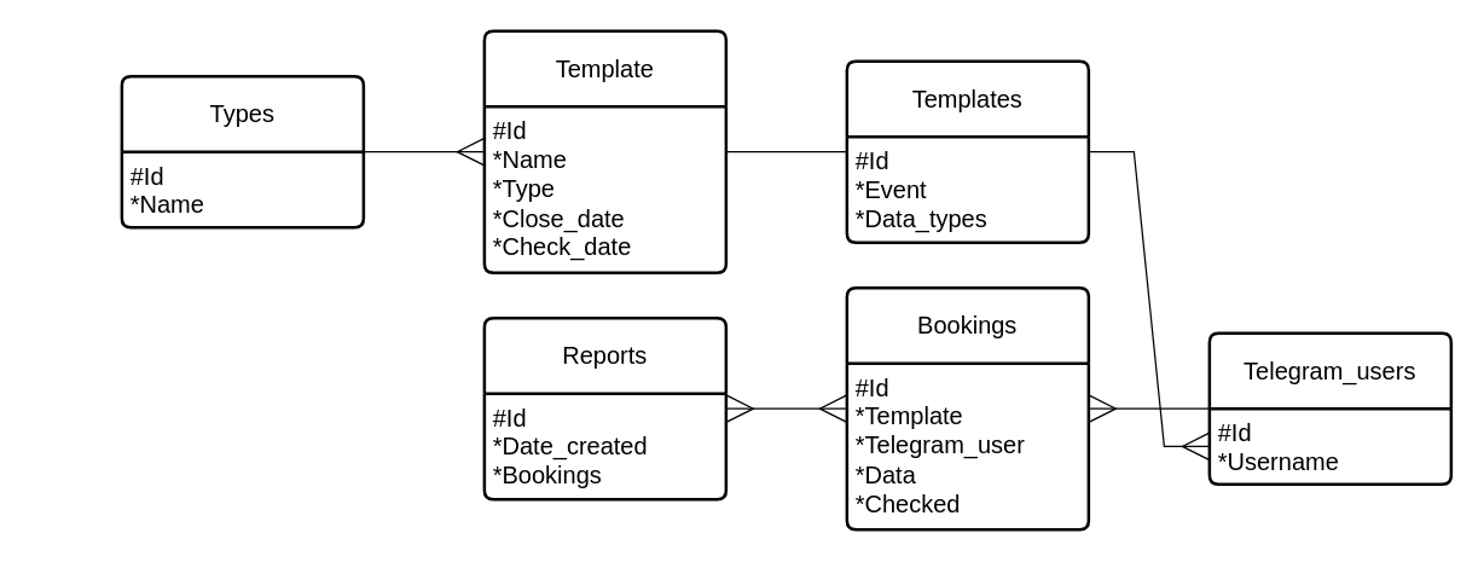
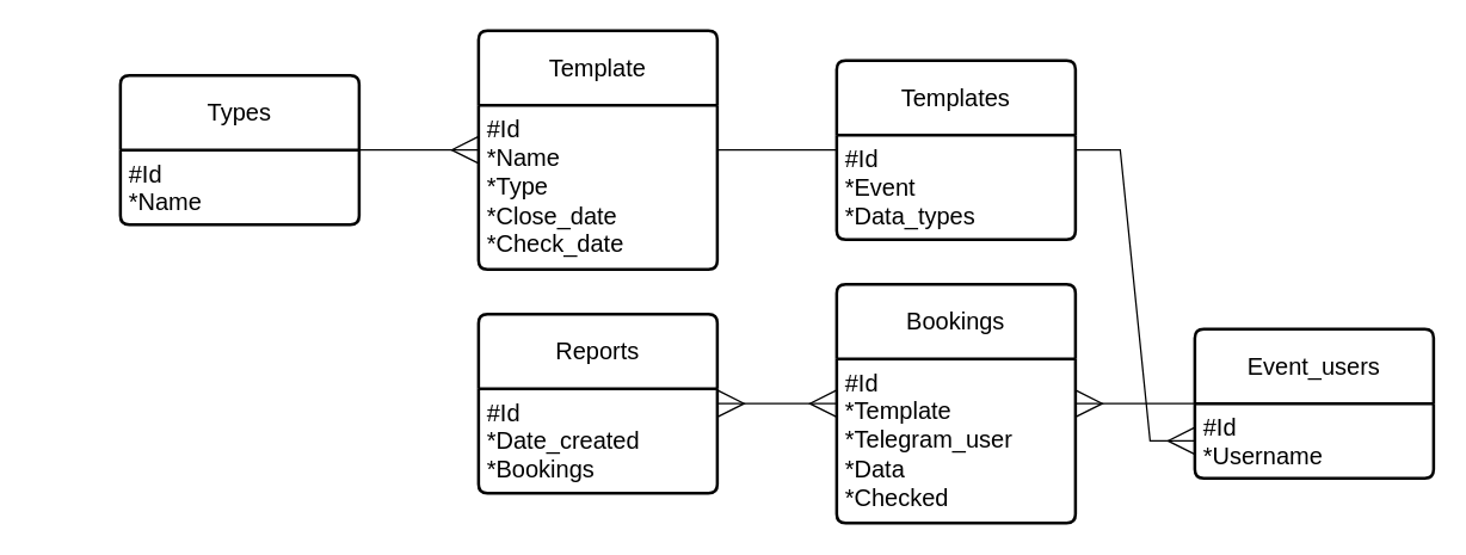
  <mxCell id="0" />
  <mxCell id="1" parent="0" />
  <mxCell id="2" value="Template" style="swimlane;childLayout=stackLayout;horizontal=1;startSize=50;horizontalStack=0;rounded=1;fontSize=16;fontStyle=0;strokeWidth=2;resizeParent=0;resizeLast=1;shadow=0;dashed=0;align=center;arcSize=4;whiteSpace=wrap;html=1;" parent="1" vertex="1"><mxGeometry x="320" y="20" width="160" height="160" as="geometry" /></mxCell>
  <mxCell id="3" value="#Id&lt;br&gt;*Name&lt;br&gt;*Type&lt;br&gt;*Close_date&lt;br&gt;*Check_date" style="align=left;strokeColor=none;fillColor=none;spacingLeft=4;fontSize=16;verticalAlign=top;resizable=0;rotatable=0;part=1;html=1;" parent="2" vertex="1"><mxGeometry y="50" width="160" height="110" as="geometry" /></mxCell>
  <mxCell id="4" value="Bookings" style="swimlane;childLayout=stackLayout;horizontal=1;startSize=50;horizontalStack=0;rounded=1;fontSize=16;fontStyle=0;strokeWidth=2;resizeParent=0;resizeLast=1;shadow=0;dashed=0;align=center;arcSize=4;whiteSpace=wrap;html=1;" parent="1" vertex="1"><mxGeometry x="560" y="190" width="160" height="160" as="geometry" /></mxCell>
  <mxCell id="5" value="#Id&lt;br&gt;*Template&lt;br&gt;*Telegram_user&lt;br&gt;*Data&lt;br&gt;*Checked" style="align=left;strokeColor=none;fillColor=none;spacingLeft=4;fontSize=16;verticalAlign=top;resizable=0;rotatable=0;part=1;html=1;" parent="4" vertex="1"><mxGeometry y="50" width="160" height="110" as="geometry" /></mxCell>
- <mxCell id="6" value="Telegram_users" style="swimlane;childLayout=stackLayout;horizontal=1;startSize=50;horizontalStack=0;rounded=1;fontSize=16;fontStyle=0;strokeWidth=2;resizeParent=0;resizeLast=1;shadow=0;dashed=0;align=center;arcSize=4;whiteSpace=wrap;html=1;" parent="1" vertex="1"><mxGeometry x="800" y="220" width="160" height="100" as="geometry" /></mxCell>
+ <mxCell id="6" value="Event_users" style="swimlane;childLayout=stackLayout;horizontal=1;startSize=50;horizontalStack=0;rounded=1;fontSize=16;fontStyle=0;strokeWidth=2;resizeParent=0;resizeLast=1;shadow=0;dashed=0;align=center;arcSize=4;whiteSpace=wrap;html=1;" parent="1" vertex="1"><mxGeometry x="800" y="220" width="160" height="100" as="geometry" /></mxCell>
  <mxCell id="7" value="#Id&lt;br&gt;*Username" style="align=left;strokeColor=none;fillColor=none;spacingLeft=4;fontSize=16;verticalAlign=top;resizable=0;rotatable=0;part=1;html=1;" parent="6" vertex="1"><mxGeometry y="50" width="160" height="50" as="geometry" /></mxCell>
  <mxCell id="8" value="" style="edgeStyle=entityRelationEdgeStyle;fontSize=12;html=1;endArrow=ERmany;rounded=0;endSize=16;startSize=16;" parent="1" source="10" target="2" edge="1"><mxGeometry width="100" height="100" relative="1" as="geometry"><mxPoint x="-80" y="50" as="sourcePoint" /><mxPoint x="-30" y="240" as="targetPoint" /><Array as="points"><mxPoint x="70" y="170" /><mxPoint x="60" y="160" /><mxPoint x="310" y="180" /><mxPoint x="50" y="180" /><mxPoint x="20" y="170" /></Array></mxGeometry></mxCell>
  <mxCell id="9" value="" style="edgeStyle=entityRelationEdgeStyle;fontSize=12;html=1;endArrow=ERmany;rounded=0;endSize=16;startSize=16;" parent="1" source="6" target="4" edge="1"><mxGeometry width="100" height="100" relative="1" as="geometry"><mxPoint x="720" y="355" as="sourcePoint" /><mxPoint x="840" y="335" as="targetPoint" /></mxGeometry></mxCell>
  <mxCell id="10" value="Types" style="swimlane;childLayout=stackLayout;horizontal=1;startSize=50;horizontalStack=0;rounded=1;fontSize=16;fontStyle=0;strokeWidth=2;resizeParent=0;resizeLast=1;shadow=0;dashed=0;align=center;arcSize=4;whiteSpace=wrap;html=1;" parent="1" vertex="1"><mxGeometry x="80" y="50" width="160" height="100" as="geometry" /></mxCell>
  <mxCell id="11" value="#Id&lt;br style=&quot;font-size: 16px;&quot;&gt;*Name" style="align=left;strokeColor=none;fillColor=none;spacingLeft=4;fontSize=16;verticalAlign=top;resizable=0;rotatable=0;part=1;html=1;" parent="10" vertex="1"><mxGeometry y="50" width="160" height="50" as="geometry" /></mxCell>
  <mxCell id="12" value="Templates" style="swimlane;childLayout=stackLayout;horizontal=1;startSize=50;horizontalStack=0;rounded=1;fontSize=16;fontStyle=0;strokeWidth=2;resizeParent=0;resizeLast=1;shadow=0;dashed=0;align=center;arcSize=4;whiteSpace=wrap;html=1;" parent="1" vertex="1"><mxGeometry x="560" y="40" width="160" height="120" as="geometry" /></mxCell>
  <mxCell id="13" value="#Id&lt;br&gt;*Event&lt;br style=&quot;font-size: 16px;&quot;&gt;*Data_types" style="align=left;strokeColor=none;fillColor=none;spacingLeft=4;fontSize=16;verticalAlign=top;resizable=0;rotatable=0;part=1;html=1;" parent="12" vertex="1"><mxGeometry y="50" width="160" height="70" as="geometry" /></mxCell>
  <mxCell id="14" value="Reports" style="swimlane;childLayout=stackLayout;horizontal=1;startSize=50;horizontalStack=0;rounded=1;fontSize=16;fontStyle=0;strokeWidth=2;resizeParent=0;resizeLast=1;shadow=0;dashed=0;align=center;arcSize=4;whiteSpace=wrap;html=1;" parent="1" vertex="1"><mxGeometry x="320" y="210" width="160" height="120" as="geometry" /></mxCell>
  <mxCell id="15" value="#Id&lt;br&gt;*Date_created&lt;br&gt;*Bookings" style="align=left;strokeColor=none;fillColor=none;spacingLeft=4;fontSize=16;verticalAlign=top;resizable=0;rotatable=0;part=1;html=1;" parent="14" vertex="1"><mxGeometry y="50" width="160" height="70" as="geometry" /></mxCell>
  <mxCell id="16" value="" style="edgeStyle=entityRelationEdgeStyle;fontSize=12;html=1;endArrow=ERmany;rounded=0;endSize=16;startSize=16;" parent="1" source="12" target="7" edge="1"><mxGeometry width="100" height="100" relative="1" as="geometry"><mxPoint x="510" y="160" as="sourcePoint" /><mxPoint x="510" y="-20" as="targetPoint" /></mxGeometry></mxCell>
  <mxCell id="17" value="" style="edgeStyle=entityRelationEdgeStyle;fontSize=12;html=1;endArrow=none;rounded=0;endSize=16;startSize=16;endFill=0;" parent="1" source="2" target="12" edge="1"><mxGeometry width="100" height="100" relative="1" as="geometry"><mxPoint x="290" y="350" as="sourcePoint" /><mxPoint x="440" y="420" as="targetPoint" /></mxGeometry></mxCell>
  <mxCell id="18" value="" style="edgeStyle=entityRelationEdgeStyle;fontSize=12;html=1;endArrow=ERmany;rounded=0;endSize=16;startSize=16;startArrow=ERmany;startFill=0;" parent="1" source="4" target="14" edge="1"><mxGeometry width="100" height="100" relative="1" as="geometry"><mxPoint x="730" y="400" as="sourcePoint" /><mxPoint x="810" y="400" as="targetPoint" /></mxGeometry></mxCell>
